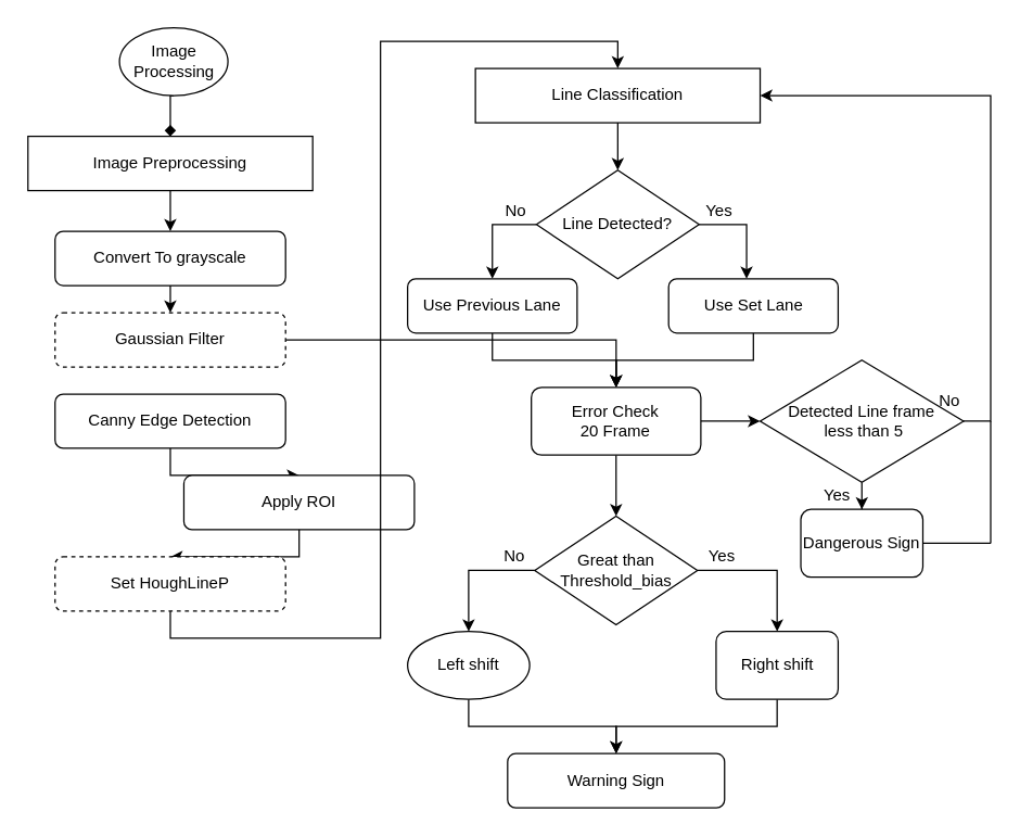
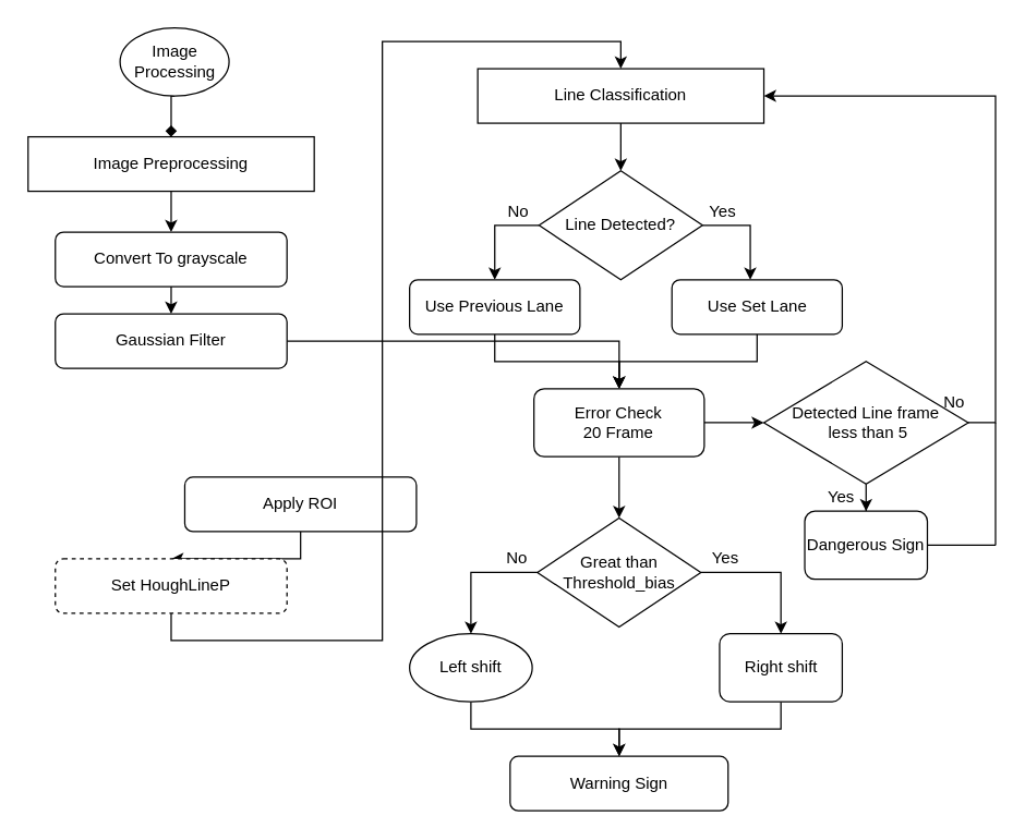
  <mxCell id="0" />
  <mxCell id="1" parent="0" />
  <mxCell id="2" style="edgeStyle=orthogonalEdgeStyle;rounded=0;orthogonalLoop=1;jettySize=auto;html=1;exitX=0.5;exitY=1;exitDx=0;exitDy=0;entryX=0.5;entryY=0;entryDx=0;entryDy=0;" edge="1" parent="1" source="3" target="9"><mxGeometry relative="1" as="geometry"><mxPoint x="125" y="240" as="targetPoint" /></mxGeometry></mxCell>
  <mxCell id="3" value="Convert To grayscale" style="rounded=1;whiteSpace=wrap;html=1;" parent="1" vertex="1"><mxGeometry x="40" y="170" width="170" height="40" as="geometry" /></mxCell>
  <mxCell id="4" style="edgeStyle=orthogonalEdgeStyle;rounded=0;orthogonalLoop=1;jettySize=auto;html=1;entryX=0.5;entryY=0;entryDx=0;entryDy=0;" parent="1" source="5" target="3" edge="1"><mxGeometry relative="1" as="geometry" /></mxCell>
  <mxCell id="5" value="Image Preprocessing" style="rounded=0;whiteSpace=wrap;html=1;" parent="1" vertex="1"><mxGeometry x="20.01" y="100" width="209.99" height="40" as="geometry" /></mxCell>
  <mxCell id="6" style="edgeStyle=orthogonalEdgeStyle;rounded=0;orthogonalLoop=1;jettySize=auto;html=1;exitX=0.5;exitY=1;exitDx=0;exitDy=0;entryX=0.5;entryY=0;entryDx=0;entryDy=0;endArrow=diamond;" parent="1" source="7" target="5" edge="1"><mxGeometry relative="1" as="geometry"><mxPoint x="127.5" y="60" as="sourcePoint" /></mxGeometry></mxCell>
  <mxCell id="7" value="Image Processing" style="ellipse;whiteSpace=wrap;html=1;" parent="1" vertex="1"><mxGeometry x="87.5" y="20" width="80" height="50" as="geometry" /></mxCell>
  <mxCell id="8" value="" style="edgeStyle=orthogonalEdgeStyle;rounded=0;orthogonalLoop=1;jettySize=auto;html=1;" edge="1" parent="1" source="9" target="43"><mxGeometry relative="1" as="geometry" /></mxCell>
- <mxCell id="9" value="Gaussian Filter" style="rounded=1;whiteSpace=wrap;html=1;dashed=1;" vertex="1" parent="1"><mxGeometry x="40" y="230" width="170" height="40" as="geometry" /></mxCell>
- <mxCell id="10" value="" style="edgeStyle=orthogonalEdgeStyle;rounded=0;orthogonalLoop=1;jettySize=auto;html=1;" edge="1" parent="1" source="11" target="13"><mxGeometry relative="1" as="geometry" /></mxCell>
- <mxCell id="11" value="Canny Edge Detection" style="rounded=1;whiteSpace=wrap;html=1;" vertex="1" parent="1"><mxGeometry x="40" y="290" width="170" height="40" as="geometry" /></mxCell>
+ <mxCell id="9" value="Gaussian Filter" style="rounded=1;whiteSpace=wrap;html=1;" vertex="1" parent="1"><mxGeometry x="40" y="230" width="170" height="40" as="geometry" /></mxCell>
  <mxCell id="12" value="" style="edgeStyle=orthogonalEdgeStyle;rounded=0;orthogonalLoop=1;jettySize=auto;html=1;" edge="1" parent="1" source="13" target="15"><mxGeometry relative="1" as="geometry" /></mxCell>
  <mxCell id="13" value="Apply ROI" style="rounded=1;whiteSpace=wrap;html=1;" vertex="1" parent="1"><mxGeometry x="135" y="350" width="170" height="40" as="geometry" /></mxCell>
  <mxCell id="14" style="edgeStyle=orthogonalEdgeStyle;rounded=0;orthogonalLoop=1;jettySize=auto;html=1;exitX=0.5;exitY=1;exitDx=0;exitDy=0;entryX=0.5;entryY=0;entryDx=0;entryDy=0;" edge="1" parent="1" source="15" target="17"><mxGeometry relative="1" as="geometry"><mxPoint x="250" y="0" as="targetPoint" /></mxGeometry></mxCell>
  <mxCell id="15" value="Set HoughLineP" style="rounded=1;whiteSpace=wrap;html=1;dashed=1;" vertex="1" parent="1"><mxGeometry x="40" y="410" width="170" height="40" as="geometry" /></mxCell>
  <mxCell id="16" value="" style="edgeStyle=orthogonalEdgeStyle;rounded=0;orthogonalLoop=1;jettySize=auto;html=1;" edge="1" parent="1" source="17" target="20"><mxGeometry relative="1" as="geometry" /></mxCell>
  <mxCell id="17" value="Line Classification" style="rounded=0;whiteSpace=wrap;html=1;" vertex="1" parent="1"><mxGeometry x="350" y="50" width="209.99" height="40" as="geometry" /></mxCell>
  <mxCell id="18" value="" style="edgeStyle=orthogonalEdgeStyle;rounded=0;orthogonalLoop=1;jettySize=auto;html=1;exitX=1;exitY=0.5;exitDx=0;exitDy=0;" edge="1" parent="1" source="20" target="22"><mxGeometry relative="1" as="geometry"><Array as="points"><mxPoint x="550" y="165" /></Array></mxGeometry></mxCell>
  <mxCell id="19" style="edgeStyle=orthogonalEdgeStyle;rounded=0;orthogonalLoop=1;jettySize=auto;html=1;entryX=0.5;entryY=0;entryDx=0;entryDy=0;exitX=0;exitY=0.5;exitDx=0;exitDy=0;" edge="1" parent="1" source="20" target="24"><mxGeometry relative="1" as="geometry"><Array as="points"><mxPoint x="363" y="165" /></Array></mxGeometry></mxCell>
  <mxCell id="20" value="Line Detected?" style="rhombus;whiteSpace=wrap;html=1;" vertex="1" parent="1"><mxGeometry x="395" y="125" width="119.99" height="80" as="geometry" /></mxCell>
  <mxCell id="21" value="" style="edgeStyle=orthogonalEdgeStyle;rounded=0;orthogonalLoop=1;jettySize=auto;html=1;" edge="1" parent="1" source="22" target="43"><mxGeometry relative="1" as="geometry" /></mxCell>
  <mxCell id="22" value="Use Set Lane" style="rounded=1;whiteSpace=wrap;html=1;" vertex="1" parent="1"><mxGeometry x="492.5" y="205" width="125.01" height="40" as="geometry" /></mxCell>
  <mxCell id="23" value="" style="edgeStyle=orthogonalEdgeStyle;rounded=0;orthogonalLoop=1;jettySize=auto;html=1;" edge="1" parent="1" source="24" target="43"><mxGeometry relative="1" as="geometry" /></mxCell>
  <mxCell id="24" value="Use Previous Lane" style="rounded=1;whiteSpace=wrap;html=1;" vertex="1" parent="1"><mxGeometry x="300" y="205" width="125.01" height="40" as="geometry" /></mxCell>
  <mxCell id="25" style="edgeStyle=orthogonalEdgeStyle;rounded=0;orthogonalLoop=1;jettySize=auto;html=1;exitX=0.5;exitY=1;exitDx=0;exitDy=0;" edge="1" parent="1" source="22" target="22"><mxGeometry relative="1" as="geometry" /></mxCell>
  <mxCell id="26" value="" style="edgeStyle=orthogonalEdgeStyle;rounded=0;orthogonalLoop=1;jettySize=auto;html=1;" edge="1" parent="1" source="28" target="30"><mxGeometry relative="1" as="geometry" /></mxCell>
  <mxCell id="27" value="" style="edgeStyle=orthogonalEdgeStyle;rounded=0;orthogonalLoop=1;jettySize=auto;html=1;" edge="1" parent="1" source="28" target="32"><mxGeometry relative="1" as="geometry" /></mxCell>
  <mxCell id="28" value="Great than Threshold_bias" style="rhombus;whiteSpace=wrap;html=1;" vertex="1" parent="1"><mxGeometry x="393.76" y="380" width="119.99" height="80" as="geometry" /></mxCell>
  <mxCell id="29" value="" style="edgeStyle=orthogonalEdgeStyle;rounded=0;orthogonalLoop=1;jettySize=auto;html=1;" edge="1" parent="1" source="30" target="33"><mxGeometry relative="1" as="geometry" /></mxCell>
  <mxCell id="30" value="Left shift" style="ellipse;whiteSpace=wrap;html=1;" vertex="1" parent="1"><mxGeometry x="300" y="465" width="90.01" height="50" as="geometry" /></mxCell>
  <mxCell id="31" value="" style="edgeStyle=orthogonalEdgeStyle;rounded=0;orthogonalLoop=1;jettySize=auto;html=1;" edge="1" parent="1" source="32" target="33"><mxGeometry relative="1" as="geometry" /></mxCell>
  <mxCell id="32" value="Right shift" style="rounded=1;whiteSpace=wrap;html=1;" vertex="1" parent="1"><mxGeometry x="527.5" y="465" width="90.01" height="50" as="geometry" /></mxCell>
  <mxCell id="33" value="Warning Sign" style="rounded=1;whiteSpace=wrap;html=1;" vertex="1" parent="1"><mxGeometry x="373.75" y="555" width="160" height="40" as="geometry" /></mxCell>
  <mxCell id="34" value="No" style="text;html=1;strokeColor=none;fillColor=none;align=center;verticalAlign=middle;whiteSpace=wrap;rounded=0;" vertex="1" parent="1"><mxGeometry x="350" y="140" width="60" height="30" as="geometry" /></mxCell>
  <mxCell id="35" value="Yes" style="text;html=1;strokeColor=none;fillColor=none;align=center;verticalAlign=middle;whiteSpace=wrap;rounded=0;" vertex="1" parent="1"><mxGeometry x="499.99" y="140" width="60" height="30" as="geometry" /></mxCell>
  <mxCell id="36" value="No" style="text;html=1;strokeColor=none;fillColor=none;align=center;verticalAlign=middle;whiteSpace=wrap;rounded=0;" vertex="1" parent="1"><mxGeometry x="348.76" y="395" width="60" height="30" as="geometry" /></mxCell>
  <mxCell id="37" value="Yes" style="text;html=1;strokeColor=none;fillColor=none;align=center;verticalAlign=middle;whiteSpace=wrap;rounded=0;" vertex="1" parent="1"><mxGeometry x="505" y="395" width="53.75" height="30" as="geometry" /></mxCell>
  <mxCell id="38" value="" style="edgeStyle=orthogonalEdgeStyle;rounded=0;orthogonalLoop=1;jettySize=auto;html=1;" edge="1" parent="1" source="40" target="44"><mxGeometry relative="1" as="geometry" /></mxCell>
  <mxCell id="39" style="edgeStyle=orthogonalEdgeStyle;rounded=0;orthogonalLoop=1;jettySize=auto;html=1;entryX=1;entryY=0.5;entryDx=0;entryDy=0;" edge="1" parent="1" source="40" target="17"><mxGeometry relative="1" as="geometry"><Array as="points"><mxPoint x="730" y="310" /><mxPoint x="730" y="70" /></Array></mxGeometry></mxCell>
  <mxCell id="40" value="Detected Line frame&lt;br&gt;&amp;nbsp;less than 5" style="rhombus;whiteSpace=wrap;html=1;" vertex="1" parent="1"><mxGeometry x="559.99" y="265" width="150.01" height="90" as="geometry" /></mxCell>
  <mxCell id="41" value="" style="edgeStyle=orthogonalEdgeStyle;rounded=0;orthogonalLoop=1;jettySize=auto;html=1;" edge="1" parent="1" source="43" target="40"><mxGeometry relative="1" as="geometry" /></mxCell>
  <mxCell id="42" style="edgeStyle=orthogonalEdgeStyle;rounded=0;orthogonalLoop=1;jettySize=auto;html=1;entryX=0.5;entryY=0;entryDx=0;entryDy=0;" edge="1" parent="1" source="43" target="28"><mxGeometry relative="1" as="geometry" /></mxCell>
  <mxCell id="43" value="Error Check&lt;br&gt;20 Frame" style="rounded=1;whiteSpace=wrap;html=1;" vertex="1" parent="1"><mxGeometry x="391.25" y="285" width="125" height="50" as="geometry" /></mxCell>
  <mxCell id="44" value="Dangerous Sign" style="rounded=1;whiteSpace=wrap;html=1;" vertex="1" parent="1"><mxGeometry x="589.99" y="375" width="90.01" height="50" as="geometry" /></mxCell>
  <mxCell id="45" value="Yes" style="text;html=1;strokeColor=none;fillColor=none;align=center;verticalAlign=middle;whiteSpace=wrap;rounded=0;" vertex="1" parent="1"><mxGeometry x="589.99" y="350" width="53.75" height="30" as="geometry" /></mxCell>
  <mxCell id="46" value="No" style="text;html=1;strokeColor=none;fillColor=none;align=center;verticalAlign=middle;whiteSpace=wrap;rounded=0;" vertex="1" parent="1"><mxGeometry x="670" y="280" width="60" height="30" as="geometry" /></mxCell>
  <mxCell id="47" value="" style="endArrow=none;html=1;rounded=0;" edge="1" parent="1"><mxGeometry width="50" height="50" relative="1" as="geometry"><mxPoint x="730" y="310" as="sourcePoint" /><mxPoint x="730" y="400" as="targetPoint" /></mxGeometry></mxCell>
  <mxCell id="48" value="" style="endArrow=none;html=1;rounded=0;exitX=1;exitY=0.5;exitDx=0;exitDy=0;" edge="1" parent="1" source="44"><mxGeometry width="50" height="50" relative="1" as="geometry"><mxPoint x="720" y="450" as="sourcePoint" /><mxPoint x="730" y="400" as="targetPoint" /></mxGeometry></mxCell>
